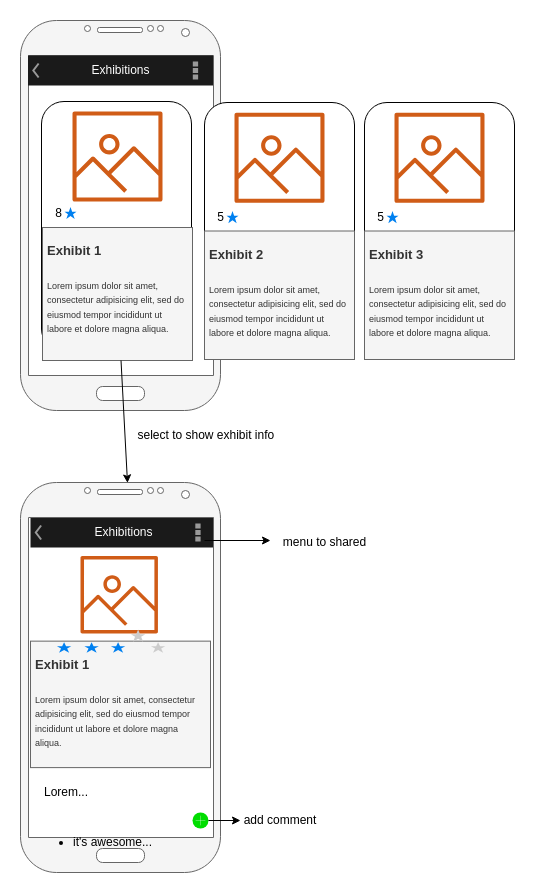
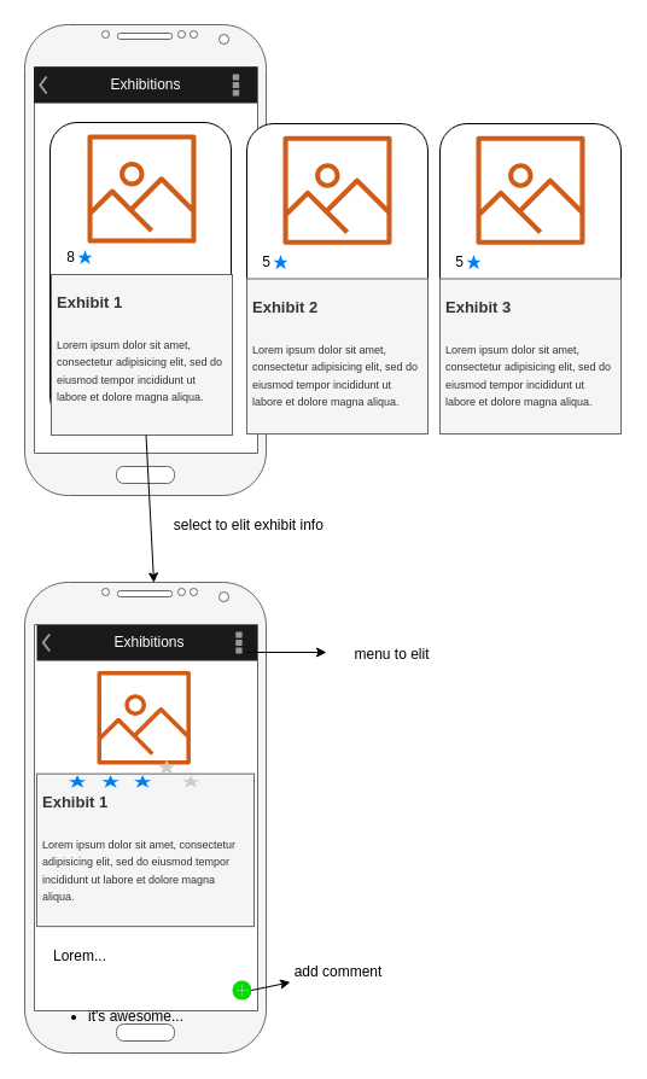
  <mxCell id="0" />
  <mxCell id="1" parent="0" />
  <mxCell id="2" value="" style="verticalLabelPosition=bottom;verticalAlign=top;html=1;shadow=0;dashed=0;strokeWidth=1;shape=mxgraph.android.phone2;fillColor=#f5f5f5;strokeColor=#666666;fontColor=#333333;" vertex="1" parent="1"><mxGeometry x="20" y="20" width="200" height="390" as="geometry" /></mxCell>
  <mxCell id="3" value="Exhibitions" style="strokeWidth=1;html=1;shadow=0;dashed=0;shape=mxgraph.android.action_bar;fillColor=#1A1A1A;strokeColor=#c0c0c0;strokeWidth=2;fontColor=#FFFFFF;" vertex="1" parent="1"><mxGeometry x="27.5" y="55" width="185" height="30" as="geometry" /></mxCell>
  <mxCell id="4" value="" style="rounded=1;whiteSpace=wrap;html=1;" vertex="1" parent="1"><mxGeometry x="41" y="101" width="150" height="250" as="geometry" /></mxCell>
  <mxCell id="5" value="" style="outlineConnect=0;fontColor=#232F3E;gradientColor=none;fillColor=#D05C17;strokeColor=none;dashed=0;verticalLabelPosition=bottom;verticalAlign=top;align=center;html=1;fontSize=12;fontStyle=0;aspect=fixed;pointerEvents=1;shape=mxgraph.aws4.container_registry_image;" vertex="1" parent="1"><mxGeometry x="72" y="111" width="90" height="90" as="geometry" /></mxCell>
  <mxCell id="6" value="8" style="text;html=1;strokeColor=none;fillColor=none;align=center;verticalAlign=middle;whiteSpace=wrap;rounded=0;" vertex="1" parent="1"><mxGeometry x="52" y="203" width="13" height="20" as="geometry" /></mxCell>
  <mxCell id="7" value="&lt;h1&gt;&lt;font style=&quot;font-size: 13px&quot;&gt;Exhibit 1&lt;/font&gt;&lt;/h1&gt;&lt;p&gt;&lt;font style=&quot;font-size: 9px&quot;&gt;Lorem ipsum dolor sit amet, consectetur adipisicing elit, sed do eiusmod tempor incididunt ut labore et dolore magna aliqua.&lt;/font&gt;&lt;/p&gt;" style="text;html=1;strokeColor=#666666;fillColor=#f5f5f5;spacing=5;spacingTop=-20;whiteSpace=wrap;overflow=hidden;rounded=0;fontColor=#333333;" vertex="1" parent="1"><mxGeometry x="42" y="227" width="150" height="133" as="geometry" /></mxCell>
  <mxCell id="8" value="" style="html=1;verticalLabelPosition=bottom;labelBackgroundColor=#ffffff;verticalAlign=top;shadow=0;dashed=0;strokeWidth=2;shape=mxgraph.ios7.misc.star;fillColor=#0080f0;strokeColor=none;" vertex="1" parent="1"><mxGeometry x="64" y="206.5" width="12" height="12" as="geometry" /></mxCell>
  <mxCell id="9" value="" style="group" vertex="1" connectable="0" parent="1"><mxGeometry x="204" y="102" width="150" height="257" as="geometry" /></mxCell>
  <mxCell id="10" value="" style="rounded=1;whiteSpace=wrap;html=1;" vertex="1" parent="9"><mxGeometry width="150" height="257" as="geometry" /></mxCell>
  <mxCell id="11" value="" style="outlineConnect=0;fontColor=#232F3E;gradientColor=none;fillColor=#D05C17;strokeColor=none;dashed=0;verticalLabelPosition=bottom;verticalAlign=top;align=center;html=1;fontSize=12;fontStyle=0;aspect=fixed;pointerEvents=1;shape=mxgraph.aws4.container_registry_image;" vertex="1" parent="9"><mxGeometry x="30" y="10.28" width="90" height="90" as="geometry" /></mxCell>
  <mxCell id="12" value="&lt;h1&gt;&lt;font style=&quot;font-size: 13px&quot;&gt;Exhibit 2&lt;/font&gt;&lt;/h1&gt;&lt;p&gt;&lt;font style=&quot;font-size: 9px&quot;&gt;Lorem ipsum dolor sit amet, consectetur adipisicing elit, sed do eiusmod tempor incididunt ut labore et dolore magna aliqua.&lt;/font&gt;&lt;/p&gt;" style="text;html=1;strokeColor=#666666;fillColor=#f5f5f5;spacing=5;spacingTop=-20;whiteSpace=wrap;overflow=hidden;rounded=0;fontColor=#333333;" vertex="1" parent="9"><mxGeometry y="128.5" width="150" height="128.5" as="geometry" /></mxCell>
  <mxCell id="13" value="" style="html=1;verticalLabelPosition=bottom;labelBackgroundColor=#ffffff;verticalAlign=top;shadow=0;dashed=0;strokeWidth=2;shape=mxgraph.ios7.misc.star;fillColor=#0080f0;strokeColor=none;" vertex="1" parent="9"><mxGeometry x="22" y="108.454" width="12" height="12.336" as="geometry" /></mxCell>
  <mxCell id="14" value="5" style="text;html=1;strokeColor=none;fillColor=none;align=center;verticalAlign=middle;whiteSpace=wrap;rounded=0;" vertex="1" parent="9"><mxGeometry x="10" y="104.856" width="13" height="20.56" as="geometry" /></mxCell>
  <mxCell id="15" value="" style="group" vertex="1" connectable="0" parent="1"><mxGeometry x="30" y="546" width="185" height="228" as="geometry" /></mxCell>
  <mxCell id="16" value="" style="outlineConnect=0;fontColor=#232F3E;gradientColor=none;fillColor=#D05C17;strokeColor=none;dashed=0;verticalLabelPosition=bottom;verticalAlign=top;align=center;html=1;fontSize=12;fontStyle=0;aspect=fixed;pointerEvents=1;shape=mxgraph.aws4.container_registry_image;" vertex="1" parent="15"><mxGeometry x="50" y="9.486" width="77.434" height="77.434" as="geometry" /></mxCell>
  <mxCell id="17" value="&lt;h1&gt;&lt;font style=&quot;font-size: 13px&quot;&gt;Exhibit 1&lt;/font&gt;&lt;/h1&gt;&lt;p&gt;&lt;font style=&quot;font-size: 9px&quot;&gt;Lorem ipsum dolor sit amet, consectetur adipisicing elit, sed do eiusmod tempor incididunt ut labore et dolore magna aliqua.&lt;/font&gt;&lt;/p&gt;" style="text;html=1;strokeColor=#666666;fillColor=#f5f5f5;spacing=5;spacingTop=-20;whiteSpace=wrap;overflow=hidden;rounded=0;fontColor=#333333;" vertex="1" parent="15"><mxGeometry y="94.642" width="180" height="126.475" as="geometry" /></mxCell>
  <mxCell id="18" value="" style="html=1;verticalLabelPosition=bottom;labelBackgroundColor=#ffffff;verticalAlign=top;shadow=0;dashed=0;strokeWidth=2;shape=mxgraph.ios7.misc.star;fillColor=#0080f0;strokeColor=none;" vertex="1" parent="15"><mxGeometry x="26.4" y="95.674" width="14.4" height="10.614" as="geometry" /></mxCell>
  <mxCell id="19" value="" style="html=1;verticalLabelPosition=bottom;labelBackgroundColor=#ffffff;verticalAlign=top;shadow=0;dashed=0;strokeWidth=2;shape=mxgraph.ios7.misc.star;fillColor=#0080f0;strokeColor=none;" vertex="1" parent="15"><mxGeometry x="53.9" y="95.674" width="14.4" height="10.614" as="geometry" /></mxCell>
  <mxCell id="20" value="" style="html=1;verticalLabelPosition=bottom;labelBackgroundColor=#ffffff;verticalAlign=top;shadow=0;dashed=0;strokeWidth=2;shape=mxgraph.ios7.misc.star;fillColor=#0080f0;strokeColor=none;" vertex="1" parent="15"><mxGeometry x="80.4" y="95.674" width="14.4" height="10.614" as="geometry" /></mxCell>
  <mxCell id="21" value="" style="html=1;verticalLabelPosition=bottom;labelBackgroundColor=#ffffff;verticalAlign=top;shadow=0;dashed=0;strokeWidth=2;shape=mxgraph.ios7.misc.star;fillColor=#CCCCCC;strokeColor=none;" vertex="1" parent="15"><mxGeometry x="120.4" y="95.674" width="14.4" height="10.614" as="geometry" /></mxCell>
  <mxCell id="22" value="Exhibitions" style="strokeWidth=1;html=1;shadow=0;dashed=0;shape=mxgraph.android.action_bar;fillColor=#1A1A1A;strokeColor=#c0c0c0;strokeWidth=2;fontColor=#FFFFFF;" vertex="1" parent="15"><mxGeometry y="-29" width="185" height="30" as="geometry" /></mxCell>
  <mxCell id="23" value="" style="verticalLabelPosition=bottom;verticalAlign=top;html=1;shadow=0;dashed=0;strokeWidth=1;shape=mxgraph.android.phone2;fillColor=#f5f5f5;strokeColor=#666666;fontColor=#333333;" vertex="1" parent="1"><mxGeometry x="20" y="482" width="200" height="390" as="geometry" /></mxCell>
  <mxCell id="24" value="" style="html=1;verticalLabelPosition=bottom;labelBackgroundColor=#ffffff;verticalAlign=top;shadow=0;dashed=0;strokeWidth=2;shape=mxgraph.ios7.misc.star;fillColor=#CCCCCC;strokeColor=none;" vertex="1" parent="1"><mxGeometry x="130.4" y="628.954" width="14.4" height="12.336" as="geometry" /></mxCell>
  <mxCell id="25" value="Lorem..." style="text;html=1;strokeColor=none;fillColor=none;align=center;verticalAlign=middle;whiteSpace=wrap;rounded=0;" vertex="1" parent="1"><mxGeometry x="46" y="781.5" width="40" height="20" as="geometry" /></mxCell>
  <mxCell id="26" value="&lt;ul&gt;&lt;li&gt;&lt;span&gt;it's awesome...&lt;/span&gt;&lt;/li&gt;&lt;/ul&gt;" style="text;html=1;strokeColor=none;fillColor=none;align=left;verticalAlign=middle;whiteSpace=wrap;rounded=0;" vertex="1" parent="1"><mxGeometry x="31" y="832" width="144" height="20" as="geometry" /></mxCell>
  <mxCell id="27" value="" style="html=1;verticalLabelPosition=bottom;labelBackgroundColor=#ffffff;verticalAlign=top;shadow=0;dashed=0;strokeWidth=2;shape=mxgraph.ios7.misc.add;fillColor=#00dd00;strokeColor=#ffffff;" vertex="1" parent="1"><mxGeometry x="192" y="812" width="16" height="16" as="geometry" /></mxCell>
  <mxCell id="28" value="" style="endArrow=classic;html=1;exitX=1;exitY=0.5;exitDx=0;exitDy=0;exitPerimeter=0;" edge="1" parent="1" source="27" target="29"><mxGeometry width="50" height="50" relative="1" as="geometry"><mxPoint x="223" y="817" as="sourcePoint" /><mxPoint x="260" y="820" as="targetPoint" /></mxGeometry></mxCell>
- <mxCell id="29" value="add comment" style="text;html=1;strokeColor=none;fillColor=none;align=center;verticalAlign=middle;whiteSpace=wrap;rounded=0;" vertex="1" parent="1"><mxGeometry x="240" y="810" width="80" height="20" as="geometry" /></mxCell>
+ <mxCell id="29" value="add comment" style="text;html=1;strokeColor=none;fillColor=none;align=center;verticalAlign=middle;whiteSpace=wrap;rounded=0;" vertex="1" parent="1"><mxGeometry x="240" y="795" width="80" height="20" as="geometry" /></mxCell>
  <mxCell id="30" value="" style="endArrow=classic;html=1;entryX=0.535;entryY=0.001;entryDx=0;entryDy=0;entryPerimeter=0;" edge="1" parent="1" source="7" target="23"><mxGeometry width="50" height="50" relative="1" as="geometry"><mxPoint x="-60" y="579" as="sourcePoint" /><mxPoint x="-10" y="529" as="targetPoint" /></mxGeometry></mxCell>
- <mxCell id="31" value="select to show exhibit info&amp;nbsp;" style="text;html=1;strokeColor=none;fillColor=none;align=center;verticalAlign=middle;whiteSpace=wrap;rounded=0;" vertex="1" parent="1"><mxGeometry x="130" y="425" width="155" height="20" as="geometry" /></mxCell>
+ <mxCell id="31" value="select to elit exhibit info&amp;nbsp;" style="text;html=1;strokeColor=none;fillColor=none;align=center;verticalAlign=middle;whiteSpace=wrap;rounded=0;" vertex="1" parent="1"><mxGeometry x="130" y="425" width="155" height="20" as="geometry" /></mxCell>
  <mxCell id="32" value="" style="group" vertex="1" connectable="0" parent="1"><mxGeometry x="364" y="102" width="150" height="257" as="geometry" /></mxCell>
  <mxCell id="33" value="" style="rounded=1;whiteSpace=wrap;html=1;" vertex="1" parent="32"><mxGeometry width="150" height="257" as="geometry" /></mxCell>
  <mxCell id="34" value="" style="outlineConnect=0;fontColor=#232F3E;gradientColor=none;fillColor=#D05C17;strokeColor=none;dashed=0;verticalLabelPosition=bottom;verticalAlign=top;align=center;html=1;fontSize=12;fontStyle=0;aspect=fixed;pointerEvents=1;shape=mxgraph.aws4.container_registry_image;" vertex="1" parent="32"><mxGeometry x="30" y="10.28" width="90" height="90" as="geometry" /></mxCell>
  <mxCell id="35" value="&lt;h1&gt;&lt;font style=&quot;font-size: 13px&quot;&gt;Exhibit 3&lt;/font&gt;&lt;/h1&gt;&lt;p&gt;&lt;font style=&quot;font-size: 9px&quot;&gt;Lorem ipsum dolor sit amet, consectetur adipisicing elit, sed do eiusmod tempor incididunt ut labore et dolore magna aliqua.&lt;/font&gt;&lt;/p&gt;" style="text;html=1;strokeColor=#666666;fillColor=#f5f5f5;spacing=5;spacingTop=-20;whiteSpace=wrap;overflow=hidden;rounded=0;fontColor=#333333;" vertex="1" parent="32"><mxGeometry y="128.5" width="150" height="128.5" as="geometry" /></mxCell>
  <mxCell id="36" value="" style="html=1;verticalLabelPosition=bottom;labelBackgroundColor=#ffffff;verticalAlign=top;shadow=0;dashed=0;strokeWidth=2;shape=mxgraph.ios7.misc.star;fillColor=#0080f0;strokeColor=none;" vertex="1" parent="32"><mxGeometry x="22" y="108.454" width="12" height="12.336" as="geometry" /></mxCell>
  <mxCell id="37" value="5" style="text;html=1;strokeColor=none;fillColor=none;align=center;verticalAlign=middle;whiteSpace=wrap;rounded=0;" vertex="1" parent="32"><mxGeometry x="10" y="104.856" width="13" height="20.56" as="geometry" /></mxCell>
  <mxCell id="38" value="" style="endArrow=classic;html=1;exitX=1;exitY=0.5;exitDx=0;exitDy=0;exitPerimeter=0;" edge="1" parent="1"><mxGeometry width="50" height="50" relative="1" as="geometry"><mxPoint x="204" y="540" as="sourcePoint" /><mxPoint x="270" y="540" as="targetPoint" /></mxGeometry></mxCell>
- <mxCell id="39" value="menu to shared" style="text;html=1;strokeColor=none;fillColor=none;align=center;verticalAlign=middle;whiteSpace=wrap;rounded=0;" vertex="1" parent="1"><mxGeometry x="279" y="532" width="91" height="20" as="geometry" /></mxCell>
+ <mxCell id="39" value="menu to elit" style="text;html=1;strokeColor=none;fillColor=none;align=center;verticalAlign=middle;whiteSpace=wrap;rounded=0;" vertex="1" parent="1"><mxGeometry x="279" y="532" width="91" height="20" as="geometry" /></mxCell>
